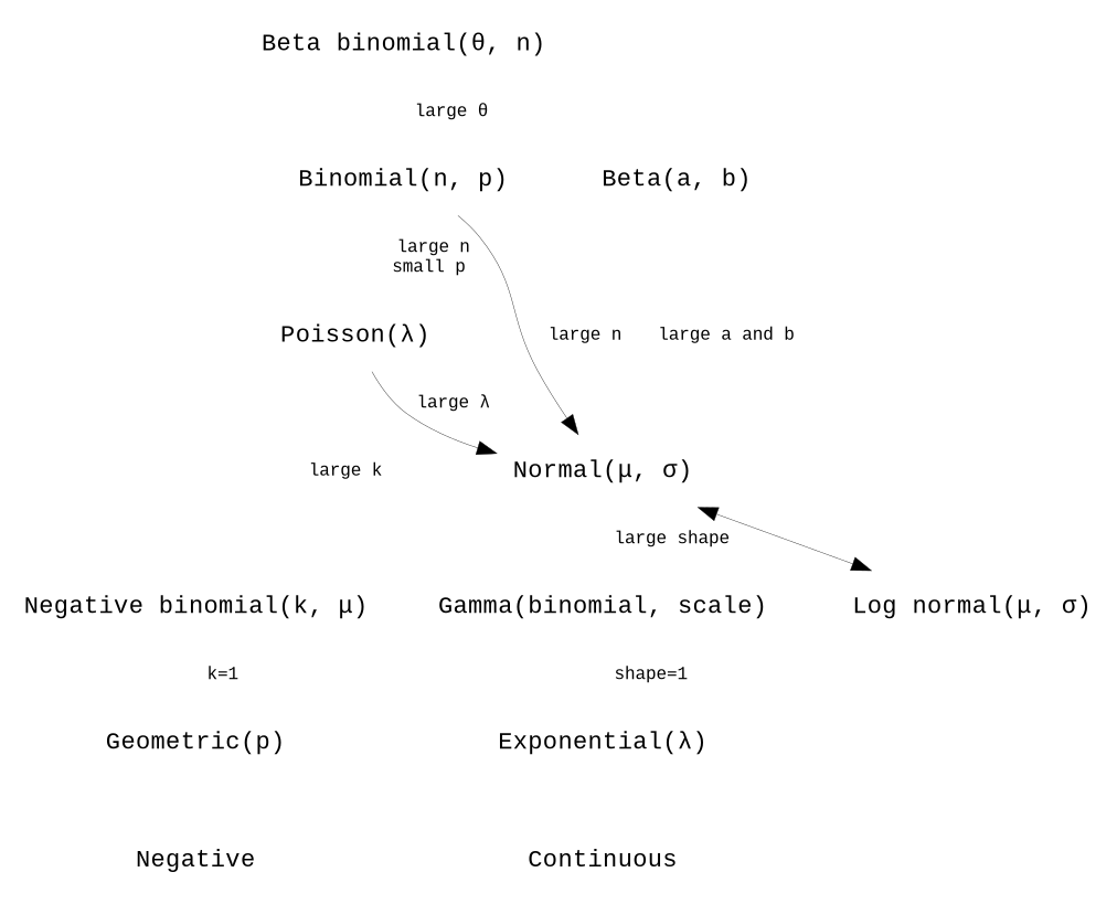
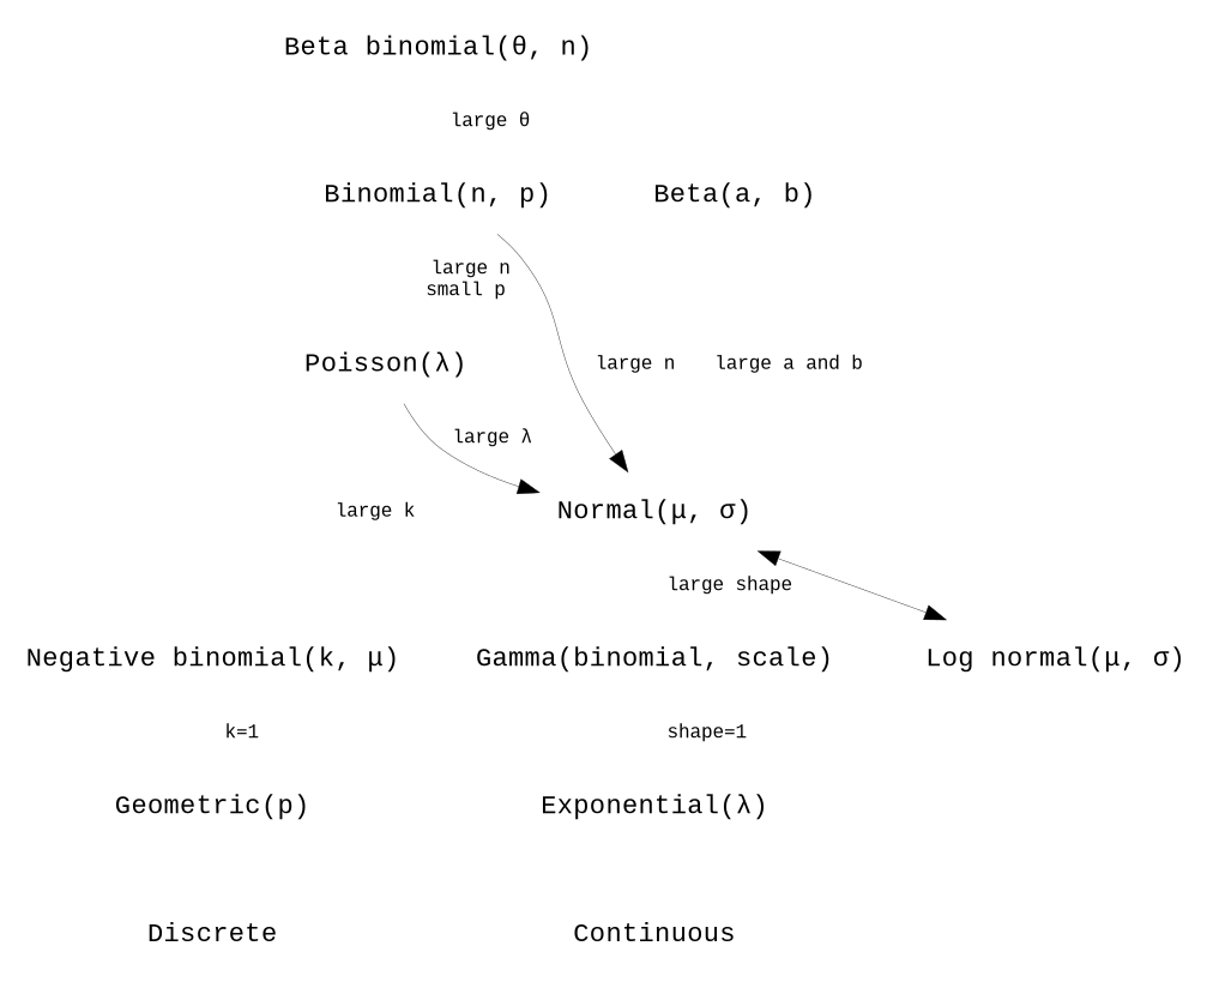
  digraph {
    arrowsize=0.3
    fontname="Liberation Mono"
    rankdir=TB
    ranksep=0.3
    node [color=white fontname="Liberation Mono" fontsize=12 shape=plaintext]
    edge [color=white fontname="Liberation Mono" fontsize=9 penwidth=0.2 dir=forward]
    n1 [label=<Beta binomial(&theta;, n)>]
    n2 [label="Binomial(n, p)"]
    n3 [label=<Poisson(&lambda;)>]
    n4 [label=<Negative binomial(k, &mu;)>]
    n5 [label="Geometric(p)"]
-   Discrete [label=Negative]
+   Discrete
    n7 [label="Beta(a, b)"]
    n8 [label=<Normal(&mu;, &sigma;)>]
    n9 [label="Gamma(binomial, scale)"]
    n10 [label=<Exponential(&lambda;)>]
    Continuous
    n12 [label=< Log normal(&mu;, &sigma;)> shape=box]
    subgraph sub_1 {
      n1
      n2
      n3
      n4
      n5
      Discrete
    }
    subgraph sub_2 {
      n7
      n8
      n9
      n10
      Continuous
    }
    subgraph sub_3 {
      rank=same
      n2
      n7
    }
    subgraph sub_4 {
      rank=same
      n4
      n9
    }
    subgraph sub_5 {
      rank=same
      n5
      n10
    }
    subgraph sub_6 {
      rank=same
      Discrete
      Continuous
    }
    n1 -> n2 [label=< large &theta;> dir=""]
    n2 -> n3 [label=" large n\nsmall p" dir=""]
    n2 -> n8 [label=" large n" color=""]
    n3 -> n4 [dir=back label=" large k"]
    n3 -> n8 [label=< large &lambda;> color=""]
    n4 -> n5 [label=" k=1"]
    n5 -> Discrete
    n7 -> n8 [label=" large a and b"]
    n8 -> n9 [dir=back label=" large shape"]
    n8 -> n12 [dir=both color=""]
    n9 -> n10 [label=" shape=1"]
    n10 -> Continuous
  }
